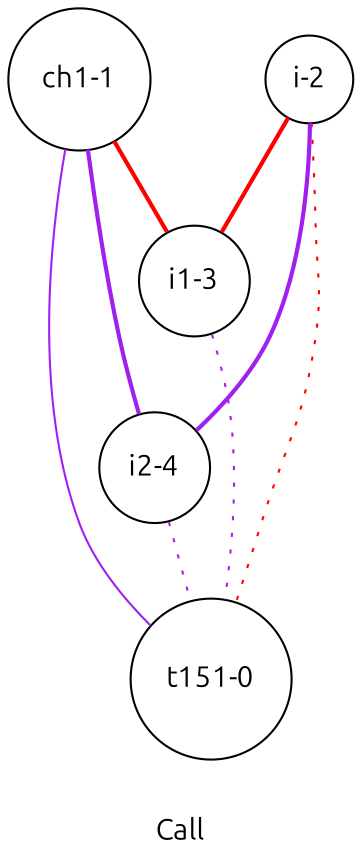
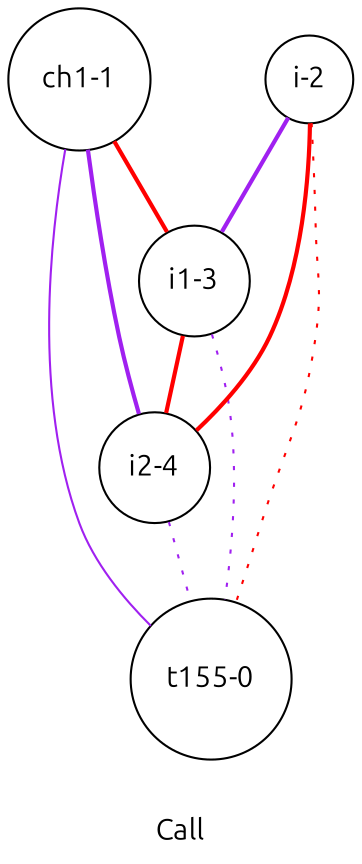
  graph {
    fontname=Ubuntu
    label=Call
    node [fillcolor=White fontname=Ubuntu shape=circle style=filled]
    edge [color=purple fontname=Ubuntu style=bold]
-   n1 [label="t151-0"]
+   n1 [label="t155-0"]
    n2 [label="ch1-1"]
    n3 [label="i1-3"]
    n4 [label="i2-4"]
    n5 [label="i-2"]
    n2 -- n1 [style=solid]
    n2 -- n3 [color=red]
    n2 -- n4
    n3 -- n1 [style=dotted]
+   n3 -- n4 [color=red]
    n4 -- n1 [style=dotted]
    n5 -- n1 [color=red style=dotted]
-   n5 -- n3 [color=red]
-   n5 -- n4
+   n5 -- n3
+   n5 -- n4 [color=red]
  }
